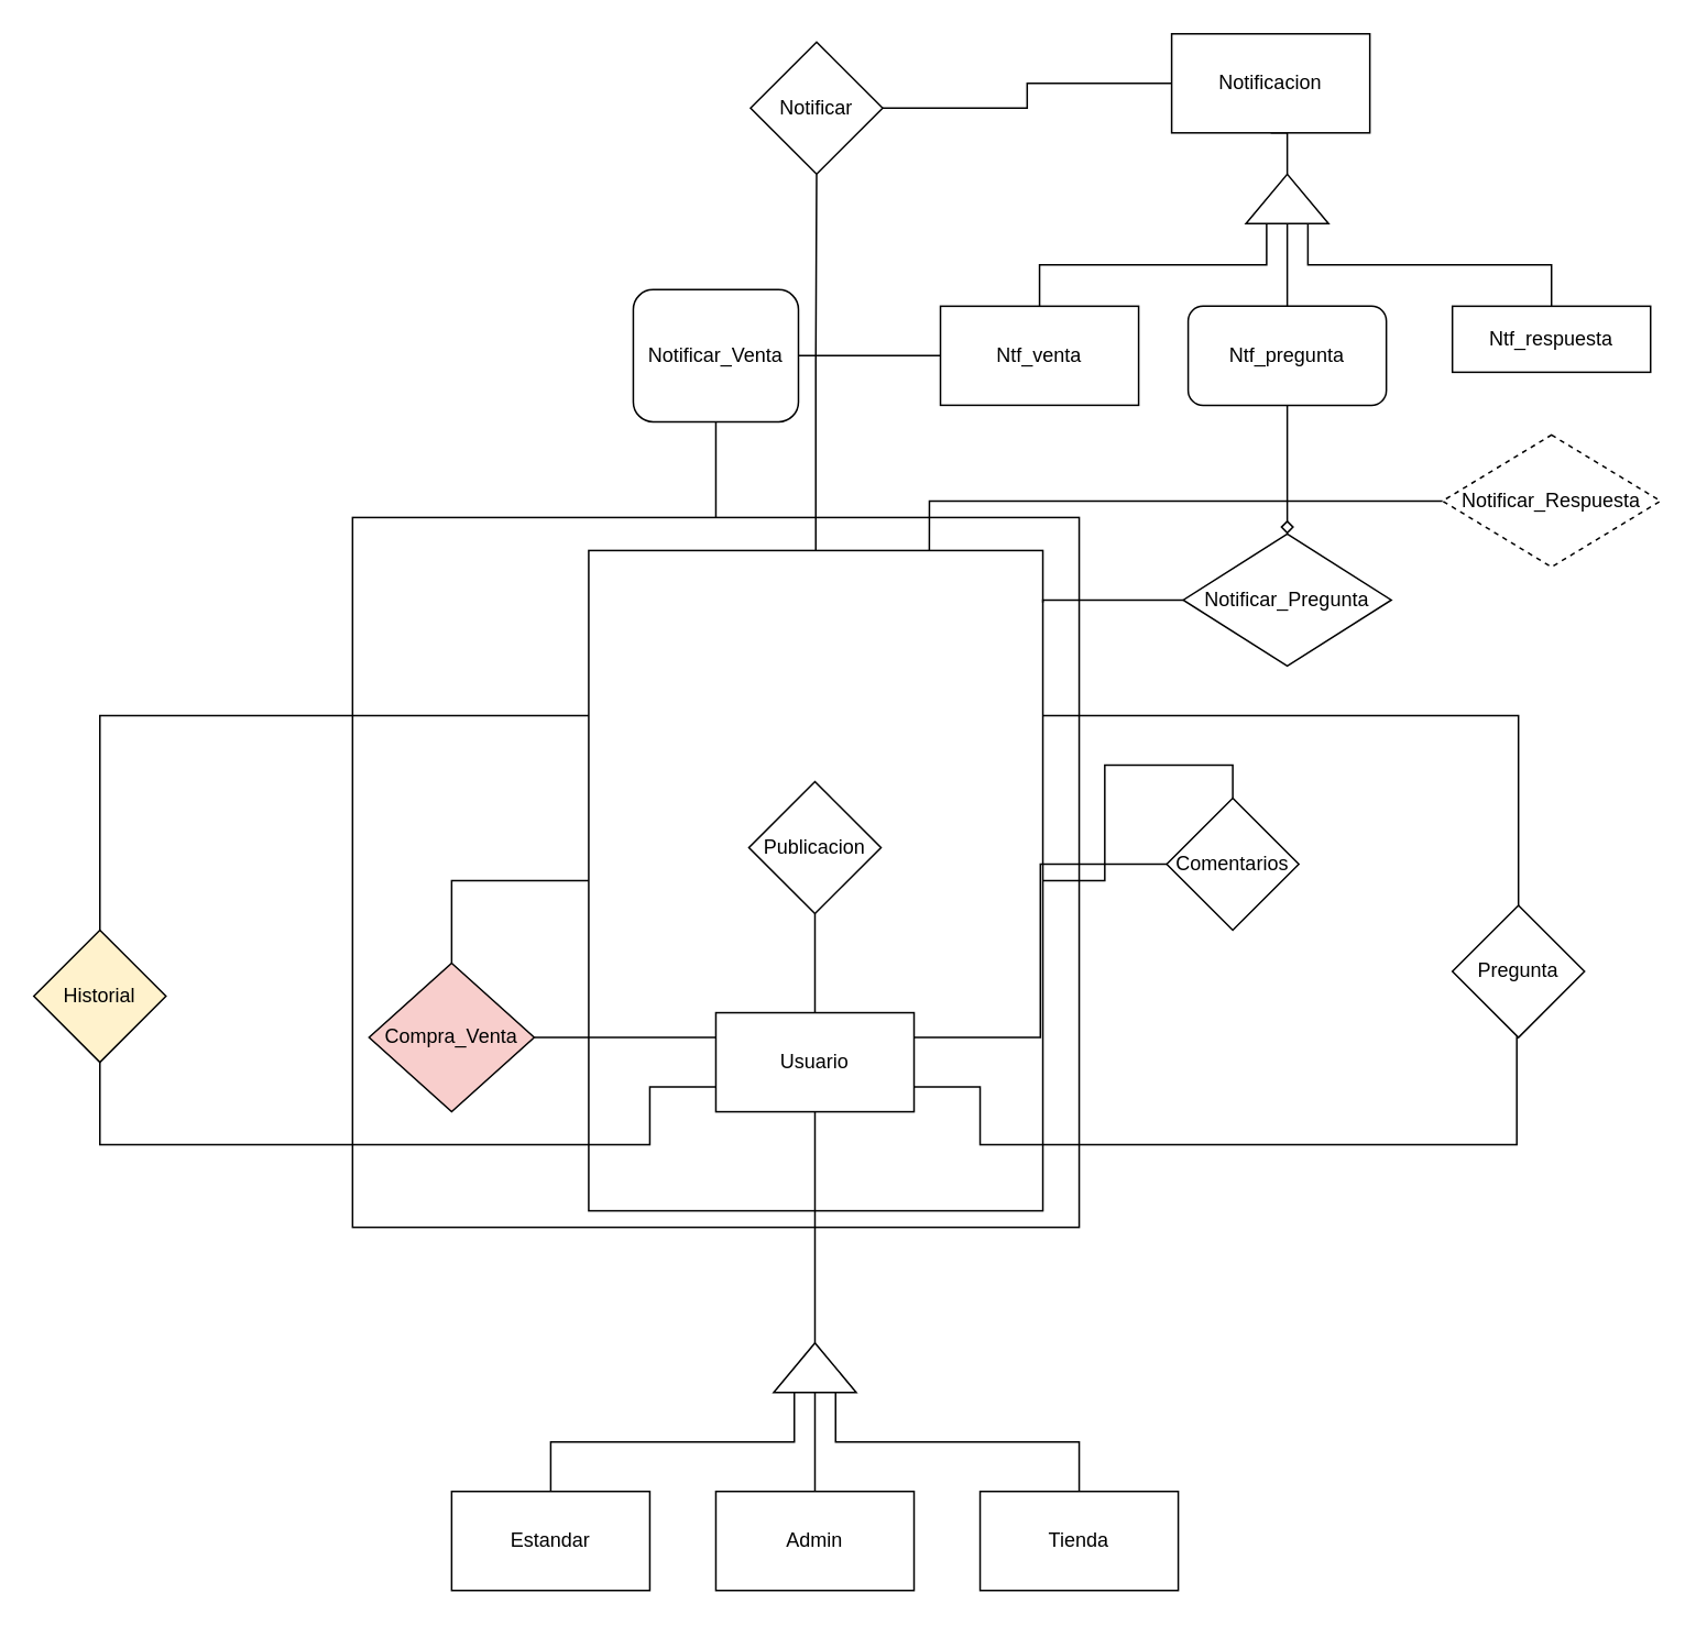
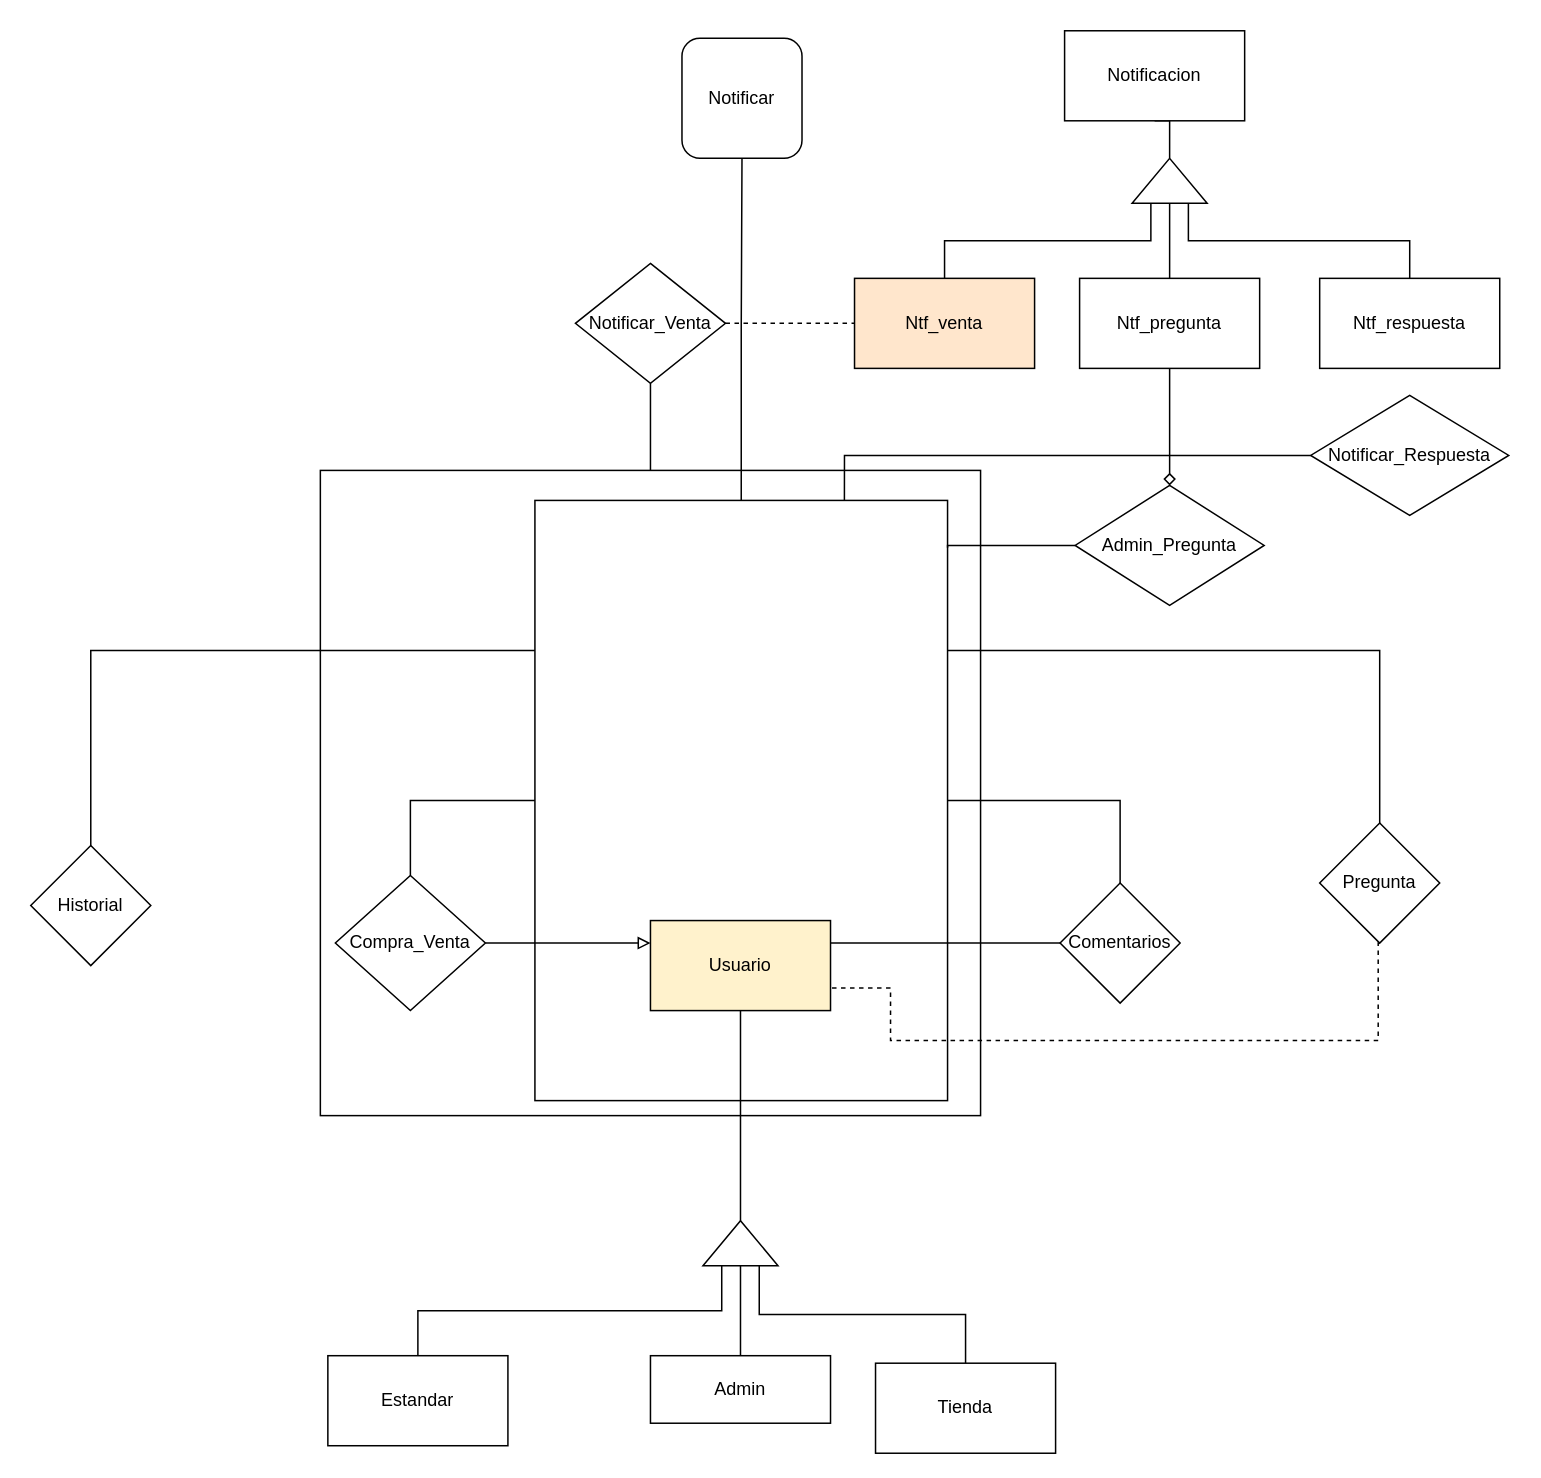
  <mxCell id="0" />
  <mxCell id="1" parent="0" />
  <mxCell id="2" style="edgeStyle=orthogonalEdgeStyle;rounded=0;orthogonalLoop=1;jettySize=auto;html=1;exitX=0.5;exitY=0;exitDx=0;exitDy=0;entryX=0.5;entryY=1;entryDx=0;entryDy=0;endArrow=none;endFill=0;" edge="1" parent="1" source="3" target="44"><mxGeometry relative="1" as="geometry" /></mxCell>
  <mxCell id="3" value="" style="rounded=0;whiteSpace=wrap;html=1;fillColor=none;" vertex="1" parent="1"><mxGeometry x="213" y="313" width="440" height="430" as="geometry" /></mxCell>
  <mxCell id="4" style="edgeStyle=orthogonalEdgeStyle;rounded=0;orthogonalLoop=1;jettySize=auto;html=1;exitX=0;exitY=0.5;exitDx=0;exitDy=0;entryX=0.5;entryY=0;entryDx=0;entryDy=0;endArrow=none;endFill=0;" edge="1" parent="1" source="10" target="36"><mxGeometry relative="1" as="geometry" /></mxCell>
  <mxCell id="5" style="edgeStyle=orthogonalEdgeStyle;rounded=0;orthogonalLoop=1;jettySize=auto;html=1;exitX=0.5;exitY=0;exitDx=0;exitDy=0;entryX=0.5;entryY=1;entryDx=0;entryDy=0;endArrow=none;endFill=0;" edge="1" parent="1" source="10" target="34"><mxGeometry relative="1" as="geometry"><Array as="points"><mxPoint x="493" y="219" /></Array></mxGeometry></mxCell>
  <mxCell id="6" style="edgeStyle=orthogonalEdgeStyle;rounded=0;orthogonalLoop=1;jettySize=auto;html=1;exitX=1;exitY=0.25;exitDx=0;exitDy=0;entryX=0.5;entryY=0;entryDx=0;entryDy=0;endArrow=none;endFill=0;" edge="1" parent="1" source="10" target="40"><mxGeometry relative="1" as="geometry" /></mxCell>
  <mxCell id="7" style="edgeStyle=orthogonalEdgeStyle;rounded=0;orthogonalLoop=1;jettySize=auto;html=1;exitX=0;exitY=0.25;exitDx=0;exitDy=0;entryX=0.5;entryY=0;entryDx=0;entryDy=0;endArrow=none;endFill=0;" edge="1" parent="1" source="10" target="42"><mxGeometry relative="1" as="geometry" /></mxCell>
  <mxCell id="8" style="edgeStyle=orthogonalEdgeStyle;rounded=0;orthogonalLoop=1;jettySize=auto;html=1;exitX=1;exitY=0.079;exitDx=0;exitDy=0;entryX=0;entryY=0.5;entryDx=0;entryDy=0;endArrow=none;endFill=0;exitPerimeter=0;" edge="1" parent="1" source="10" target="45"><mxGeometry relative="1" as="geometry"><Array as="points"><mxPoint x="631" y="363" /></Array></mxGeometry></mxCell>
  <mxCell id="9" style="edgeStyle=orthogonalEdgeStyle;rounded=0;orthogonalLoop=1;jettySize=auto;html=1;exitX=0.75;exitY=0;exitDx=0;exitDy=0;entryX=0;entryY=0.5;entryDx=0;entryDy=0;endArrow=none;endFill=0;" edge="1" parent="1" source="10" target="46"><mxGeometry relative="1" as="geometry" /></mxCell>
  <mxCell id="10" value="" style="rounded=0;whiteSpace=wrap;html=1;fillColor=none;" vertex="1" parent="1"><mxGeometry x="356" y="333" width="275" height="400" as="geometry" /></mxCell>
  <mxCell id="11" style="edgeStyle=orthogonalEdgeStyle;rounded=0;orthogonalLoop=1;jettySize=auto;html=1;exitX=0.5;exitY=1;exitDx=0;exitDy=0;entryX=1;entryY=0.5;entryDx=0;entryDy=0;endArrow=none;endFill=0;" edge="1" parent="1" source="13" target="17"><mxGeometry relative="1" as="geometry" /></mxCell>
  <mxCell id="12" style="edgeStyle=orthogonalEdgeStyle;rounded=0;orthogonalLoop=1;jettySize=auto;html=1;exitX=1;exitY=0.25;exitDx=0;exitDy=0;entryX=0;entryY=0.5;entryDx=0;entryDy=0;endArrow=none;endFill=0;" edge="1" parent="1" source="13" target="38"><mxGeometry relative="1" as="geometry" /></mxCell>
- <mxCell id="13" value="Usuario&lt;br&gt;" style="rounded=0;whiteSpace=wrap;html=1;" vertex="1" parent="1"><mxGeometry x="433" y="613" width="120" height="60" as="geometry" /></mxCell>
+ <mxCell id="13" value="Usuario&lt;br&gt;" style="rounded=0;whiteSpace=wrap;html=1;fillColor=#fff2cc;" vertex="1" parent="1"><mxGeometry x="433" y="613" width="120" height="60" as="geometry" /></mxCell>
  <mxCell id="14" style="edgeStyle=orthogonalEdgeStyle;rounded=0;orthogonalLoop=1;jettySize=auto;html=1;exitX=0;exitY=0.5;exitDx=0;exitDy=0;endArrow=none;endFill=0;" edge="1" parent="1" source="17" target="18"><mxGeometry relative="1" as="geometry" /></mxCell>
  <mxCell id="15" style="edgeStyle=orthogonalEdgeStyle;rounded=0;orthogonalLoop=1;jettySize=auto;html=1;exitX=0;exitY=0.75;exitDx=0;exitDy=0;entryX=0.5;entryY=0;entryDx=0;entryDy=0;endArrow=none;endFill=0;" edge="1" parent="1" source="17" target="19"><mxGeometry relative="1" as="geometry" /></mxCell>
  <mxCell id="16" style="edgeStyle=orthogonalEdgeStyle;rounded=0;orthogonalLoop=1;jettySize=auto;html=1;exitX=0;exitY=0.25;exitDx=0;exitDy=0;entryX=0.5;entryY=0;entryDx=0;entryDy=0;endArrow=none;endFill=0;" edge="1" parent="1" source="17" target="20"><mxGeometry relative="1" as="geometry" /></mxCell>
  <mxCell id="17" value="" style="triangle;whiteSpace=wrap;html=1;rotation=-90;" vertex="1" parent="1"><mxGeometry x="478" y="803" width="30" height="50" as="geometry" /></mxCell>
- <mxCell id="18" value="Admin" style="rounded=0;whiteSpace=wrap;html=1;" vertex="1" parent="1"><mxGeometry x="433" y="903" width="120" height="60" as="geometry" /></mxCell>
- <mxCell id="19" value="Tienda" style="rounded=0;whiteSpace=wrap;html=1;" vertex="1" parent="1"><mxGeometry x="593" y="903" width="120" height="60" as="geometry" /></mxCell>
- <mxCell id="20" value="Estandar" style="rounded=0;whiteSpace=wrap;html=1;" vertex="1" parent="1"><mxGeometry x="273" y="903" width="120" height="60" as="geometry" /></mxCell>
+ <mxCell id="18" value="Admin" style="rounded=0;whiteSpace=wrap;html=1;" vertex="1" parent="1"><mxGeometry x="433" y="903" width="120" height="45" as="geometry" /></mxCell>
+ <mxCell id="19" value="Tienda" style="rounded=0;whiteSpace=wrap;html=1;" vertex="1" parent="1"><mxGeometry x="583" y="908" width="120" height="60" as="geometry" /></mxCell>
+ <mxCell id="20" value="Estandar" style="rounded=0;whiteSpace=wrap;html=1;" vertex="1" parent="1"><mxGeometry x="218" y="903" width="120" height="60" as="geometry" /></mxCell>
  <mxCell id="21" style="edgeStyle=orthogonalEdgeStyle;rounded=0;orthogonalLoop=1;jettySize=auto;html=1;exitX=0.5;exitY=1;exitDx=0;exitDy=0;entryX=1;entryY=0.5;entryDx=0;entryDy=0;endArrow=none;endFill=0;" edge="1" parent="1" source="22" target="30"><mxGeometry relative="1" as="geometry" /></mxCell>
  <mxCell id="22" value="Notificacion" style="rounded=0;whiteSpace=wrap;html=1;" vertex="1" parent="1"><mxGeometry x="709" y="20" width="120" height="60" as="geometry" /></mxCell>
- <mxCell id="23" value="Ntf_venta" style="rounded=0;whiteSpace=wrap;html=1;" vertex="1" parent="1"><mxGeometry x="569" y="185" width="120" height="60" as="geometry" /></mxCell>
+ <mxCell id="23" value="Ntf_venta" style="rounded=0;whiteSpace=wrap;html=1;fillColor=#ffe6cc;" vertex="1" parent="1"><mxGeometry x="569" y="185" width="120" height="60" as="geometry" /></mxCell>
  <mxCell id="24" style="edgeStyle=orthogonalEdgeStyle;rounded=0;orthogonalLoop=1;jettySize=auto;html=1;exitX=0.5;exitY=1;exitDx=0;exitDy=0;entryX=0.5;entryY=0;entryDx=0;entryDy=0;endArrow=diamond;endFill=0;" edge="1" parent="1" source="25" target="45"><mxGeometry relative="1" as="geometry" /></mxCell>
- <mxCell id="25" value="Ntf_pregunta" style="whiteSpace=wrap;html=1;rounded=1;" vertex="1" parent="1"><mxGeometry x="719" y="185" width="120" height="60" as="geometry" /></mxCell>
- <mxCell id="26" value="Ntf_respuesta" style="rounded=0;whiteSpace=wrap;html=1;" vertex="1" parent="1"><mxGeometry x="879" y="185" width="120" height="40" as="geometry" /></mxCell>
+ <mxCell id="25" value="Ntf_pregunta" style="rounded=0;whiteSpace=wrap;html=1;" vertex="1" parent="1"><mxGeometry x="719" y="185" width="120" height="60" as="geometry" /></mxCell>
+ <mxCell id="26" value="Ntf_respuesta" style="rounded=0;whiteSpace=wrap;html=1;" vertex="1" parent="1"><mxGeometry x="879" y="185" width="120" height="60" as="geometry" /></mxCell>
  <mxCell id="27" style="edgeStyle=orthogonalEdgeStyle;rounded=0;orthogonalLoop=1;jettySize=auto;html=1;exitX=0;exitY=0.5;exitDx=0;exitDy=0;entryX=0.5;entryY=0;entryDx=0;entryDy=0;endArrow=none;endFill=0;" edge="1" parent="1" source="30" target="25"><mxGeometry relative="1" as="geometry" /></mxCell>
  <mxCell id="28" style="edgeStyle=orthogonalEdgeStyle;rounded=0;orthogonalLoop=1;jettySize=auto;html=1;exitX=0;exitY=0.25;exitDx=0;exitDy=0;entryX=0.5;entryY=0;entryDx=0;entryDy=0;endArrow=none;endFill=0;" edge="1" parent="1" source="30" target="23"><mxGeometry relative="1" as="geometry" /></mxCell>
  <mxCell id="29" style="edgeStyle=orthogonalEdgeStyle;rounded=0;orthogonalLoop=1;jettySize=auto;html=1;exitX=0;exitY=0.75;exitDx=0;exitDy=0;entryX=0.5;entryY=0;entryDx=0;entryDy=0;endArrow=none;endFill=0;" edge="1" parent="1" source="30" target="26"><mxGeometry relative="1" as="geometry" /></mxCell>
  <mxCell id="30" value="" style="triangle;whiteSpace=wrap;html=1;rotation=-90;" vertex="1" parent="1"><mxGeometry x="764" y="95" width="30" height="50" as="geometry" /></mxCell>
- <mxCell id="31" style="edgeStyle=orthogonalEdgeStyle;rounded=0;orthogonalLoop=1;jettySize=auto;html=1;exitX=0.5;exitY=1;exitDx=0;exitDy=0;entryX=0.5;entryY=0;entryDx=0;entryDy=0;endArrow=none;endFill=0;" edge="1" parent="1" source="32" target="13"><mxGeometry relative="1" as="geometry" /></mxCell>
- <mxCell id="32" value="Publicacion" style="rhombus;whiteSpace=wrap;html=1;" vertex="1" parent="1"><mxGeometry x="453" y="473" width="80" height="80" as="geometry" /></mxCell>
- <mxCell id="33" style="edgeStyle=orthogonalEdgeStyle;rounded=0;orthogonalLoop=1;jettySize=auto;html=1;exitX=1;exitY=0.5;exitDx=0;exitDy=0;entryX=0;entryY=0.5;entryDx=0;entryDy=0;endArrow=none;endFill=0;" edge="1" parent="1" source="34" target="22"><mxGeometry relative="1" as="geometry" /></mxCell>
- <mxCell id="34" value="Notificar" style="rhombus;whiteSpace=wrap;html=1;" vertex="1" parent="1"><mxGeometry x="454" y="25" width="80" height="80" as="geometry" /></mxCell>
- <mxCell id="35" style="edgeStyle=orthogonalEdgeStyle;rounded=0;orthogonalLoop=1;jettySize=auto;html=1;exitX=1;exitY=0.5;exitDx=0;exitDy=0;entryX=0;entryY=0.25;entryDx=0;entryDy=0;endArrow=none;endFill=0;" edge="1" parent="1" source="36" target="13"><mxGeometry relative="1" as="geometry" /></mxCell>
- <mxCell id="36" value="Compra_Venta" style="rhombus;whiteSpace=wrap;html=1;fillColor=#f8cecc;" vertex="1" parent="1"><mxGeometry x="223" y="583" width="100" height="90" as="geometry" /></mxCell>
+ <mxCell id="34" value="Notificar" style="whiteSpace=wrap;html=1;rounded=1;" vertex="1" parent="1"><mxGeometry x="454" y="25" width="80" height="80" as="geometry" /></mxCell>
+ <mxCell id="35" style="edgeStyle=orthogonalEdgeStyle;rounded=0;orthogonalLoop=1;jettySize=auto;html=1;exitX=1;exitY=0.5;exitDx=0;exitDy=0;entryX=0;entryY=0.25;entryDx=0;entryDy=0;endArrow=block;endFill=0;" edge="1" parent="1" source="36" target="13"><mxGeometry relative="1" as="geometry" /></mxCell>
+ <mxCell id="36" value="Compra_Venta" style="rhombus;whiteSpace=wrap;html=1;" vertex="1" parent="1"><mxGeometry x="223" y="583" width="100" height="90" as="geometry" /></mxCell>
  <mxCell id="37" style="edgeStyle=orthogonalEdgeStyle;rounded=0;orthogonalLoop=1;jettySize=auto;html=1;exitX=0.5;exitY=0;exitDx=0;exitDy=0;endArrow=none;endFill=0;" edge="1" parent="1" source="38" target="10"><mxGeometry relative="1" as="geometry" /></mxCell>
- <mxCell id="38" value="Comentarios" style="rhombus;whiteSpace=wrap;html=1;" vertex="1" parent="1"><mxGeometry x="706" y="483" width="80" height="80" as="geometry" /></mxCell>
- <mxCell id="39" style="edgeStyle=orthogonalEdgeStyle;rounded=0;orthogonalLoop=1;jettySize=auto;html=1;exitX=0.5;exitY=1;exitDx=0;exitDy=0;entryX=1;entryY=0.75;entryDx=0;entryDy=0;endArrow=none;endFill=0;" edge="1" parent="1" source="40" target="13"><mxGeometry relative="1" as="geometry"><Array as="points"><mxPoint x="918" y="628" /><mxPoint x="918" y="693" /><mxPoint x="593" y="693" /><mxPoint x="593" y="658" /></Array></mxGeometry></mxCell>
+ <mxCell id="38" value="Comentarios" style="rhombus;whiteSpace=wrap;html=1;" vertex="1" parent="1"><mxGeometry x="706" y="588" width="80" height="80" as="geometry" /></mxCell>
+ <mxCell id="39" style="edgeStyle=orthogonalEdgeStyle;rounded=0;orthogonalLoop=1;jettySize=auto;html=1;exitX=0.5;exitY=1;exitDx=0;exitDy=0;entryX=1;entryY=0.75;entryDx=0;entryDy=0;endArrow=none;endFill=0;dashed=1;" edge="1" parent="1" source="40" target="13"><mxGeometry relative="1" as="geometry"><Array as="points"><mxPoint x="918" y="628" /><mxPoint x="918" y="693" /><mxPoint x="593" y="693" /><mxPoint x="593" y="658" /></Array></mxGeometry></mxCell>
  <mxCell id="40" value="Pregunta" style="rhombus;whiteSpace=wrap;html=1;" vertex="1" parent="1"><mxGeometry x="879" y="548" width="80" height="80" as="geometry" /></mxCell>
- <mxCell id="41" style="edgeStyle=orthogonalEdgeStyle;rounded=0;orthogonalLoop=1;jettySize=auto;html=1;exitX=0.5;exitY=1;exitDx=0;exitDy=0;entryX=0;entryY=0.75;entryDx=0;entryDy=0;endArrow=none;endFill=0;" edge="1" parent="1" source="42" target="13"><mxGeometry relative="1" as="geometry"><Array as="points"><mxPoint x="60" y="693" /><mxPoint x="393" y="693" /><mxPoint x="393" y="658" /></Array></mxGeometry></mxCell>
- <mxCell id="42" value="Historial" style="rhombus;whiteSpace=wrap;html=1;fillColor=#fff2cc;" vertex="1" parent="1"><mxGeometry x="20" y="563" width="80" height="80" as="geometry" /></mxCell>
- <mxCell id="43" style="edgeStyle=orthogonalEdgeStyle;rounded=0;orthogonalLoop=1;jettySize=auto;html=1;exitX=1;exitY=0.5;exitDx=0;exitDy=0;entryX=0;entryY=0.5;entryDx=0;entryDy=0;endArrow=none;endFill=0;" edge="1" parent="1" source="44" target="23"><mxGeometry relative="1" as="geometry" /></mxCell>
- <mxCell id="44" value="Notificar_Venta" style="whiteSpace=wrap;html=1;fillColor=none;rounded=1;" vertex="1" parent="1"><mxGeometry x="383" y="175" width="100" height="80" as="geometry" /></mxCell>
- <mxCell id="45" value="&lt;span&gt;Notificar_Pregunta&lt;/span&gt;" style="rhombus;whiteSpace=wrap;html=1;fillColor=none;" vertex="1" parent="1"><mxGeometry x="716" y="323" width="126" height="80" as="geometry" /></mxCell>
- <mxCell id="46" value="&lt;span&gt;Notificar_Respuesta&lt;/span&gt;" style="rhombus;whiteSpace=wrap;html=1;fillColor=none;dashed=1;" vertex="1" parent="1"><mxGeometry x="873" y="263" width="132" height="80" as="geometry" /></mxCell>
+ <mxCell id="42" value="Historial" style="rhombus;whiteSpace=wrap;html=1;" vertex="1" parent="1"><mxGeometry x="20" y="563" width="80" height="80" as="geometry" /></mxCell>
+ <mxCell id="43" style="edgeStyle=orthogonalEdgeStyle;rounded=0;orthogonalLoop=1;jettySize=auto;html=1;exitX=1;exitY=0.5;exitDx=0;exitDy=0;entryX=0;entryY=0.5;entryDx=0;entryDy=0;endArrow=none;endFill=0;dashed=1;" edge="1" parent="1" source="44" target="23"><mxGeometry relative="1" as="geometry" /></mxCell>
+ <mxCell id="44" value="Notificar_Venta" style="rhombus;whiteSpace=wrap;html=1;fillColor=none;" vertex="1" parent="1"><mxGeometry x="383" y="175" width="100" height="80" as="geometry" /></mxCell>
+ <mxCell id="45" value="&lt;span&gt;Admin_Pregunta&lt;/span&gt;" style="rhombus;whiteSpace=wrap;html=1;fillColor=none;" vertex="1" parent="1"><mxGeometry x="716" y="323" width="126" height="80" as="geometry" /></mxCell>
+ <mxCell id="46" value="&lt;span&gt;Notificar_Respuesta&lt;/span&gt;" style="rhombus;whiteSpace=wrap;html=1;fillColor=none;" vertex="1" parent="1"><mxGeometry x="873" y="263" width="132" height="80" as="geometry" /></mxCell>
